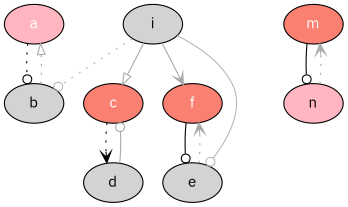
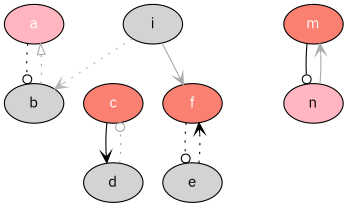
  strict digraph {
    fontname="IBM Plex Sans"
    node [fillcolor=lightgrey fontname="IBM Plex Sans" style=filled]
    edge [arrowhead=odot color="#A9A9A9" dir=forward fontname="IBM Plex Sans" style=dotted]
    a [fillcolor=lightpink fontcolor="#ffffff"]
    b
    c [fillcolor=salmon fontcolor="#ffffff"]
    d
    f [fillcolor=salmon fontcolor="#ffffff"]
    e
    m [fillcolor=salmon fontcolor="#ffffff"]
    n [fillcolor=lightpink]
    i
    a -> b [color="#000000"]
    b -> a [arrowhead=onormal]
-   c -> d [arrowhead=vee color="#000000"]
-   d -> c [style=solid]
-   f -> e [color="#000000" style=solid]
-   e -> f [arrowhead=vee]
+   c -> d [arrowhead=vee color="#000000" style=solid]
+   d -> c
+   f -> e [color="#000000"]
+   e -> f [arrowhead=vee color="#000000"]
    m -> n [color="#000000" style=solid]
-   n -> m [arrowhead=vee]
-   i -> b [color="#b7b7b7"]
-   i -> c [arrowhead=onormal style=solid]
+   n -> m [arrowhead=vee style=solid]
+   i -> b [arrowhead=vee color="#b7b7b7"]
    i -> f [arrowhead=vee style=solid]
-   i -> e [color="#b7b7b7" style=solid]
  }
